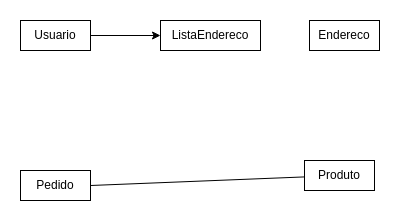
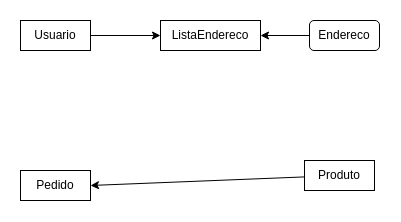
  <mxCell id="0" />
  <mxCell id="1" parent="0" />
  <mxCell id="2" style="edgeStyle=none;html=1;entryX=0;entryY=0.5;entryDx=0;entryDy=0;" edge="1" parent="1" source="3" target="6"><mxGeometry relative="1" as="geometry" /></mxCell>
  <mxCell id="3" value="Usuario" style="rounded=0;whiteSpace=wrap;html=1;" parent="1" vertex="1"><mxGeometry x="20" y="20" width="70" height="30" as="geometry" /></mxCell>
- <mxCell id="5" value="Endereco" style="rounded=0;whiteSpace=wrap;html=1;" parent="1" vertex="1"><mxGeometry x="309" y="20" width="70" height="30" as="geometry" /></mxCell>
+ <mxCell id="4" style="edgeStyle=none;html=1;entryX=1;entryY=0.5;entryDx=0;entryDy=0;" parent="1" source="5" target="6" edge="1"><mxGeometry relative="1" as="geometry" /></mxCell>
+ <mxCell id="5" value="Endereco" style="whiteSpace=wrap;html=1;rounded=1;" parent="1" vertex="1"><mxGeometry x="309" y="20" width="70" height="30" as="geometry" /></mxCell>
  <mxCell id="6" value="ListaEndereco" style="rounded=0;whiteSpace=wrap;html=1;" parent="1" vertex="1"><mxGeometry x="160" y="20" width="100" height="30" as="geometry" /></mxCell>
- <mxCell id="7" style="edgeStyle=none;html=1;entryX=1;entryY=0.5;entryDx=0;entryDy=0;endArrow=none;" edge="1" parent="1" source="8" target="9"><mxGeometry relative="1" as="geometry" /></mxCell>
+ <mxCell id="7" style="edgeStyle=none;html=1;entryX=1;entryY=0.5;entryDx=0;entryDy=0;" edge="1" parent="1" source="8" target="9"><mxGeometry relative="1" as="geometry" /></mxCell>
  <mxCell id="8" value="Produto" style="rounded=0;whiteSpace=wrap;html=1;" vertex="1" parent="1"><mxGeometry x="304" y="160" width="70" height="30" as="geometry" /></mxCell>
  <mxCell id="9" value="Pedido" style="rounded=0;whiteSpace=wrap;html=1;" vertex="1" parent="1"><mxGeometry x="20" y="170" width="70" height="30" as="geometry" /></mxCell>
